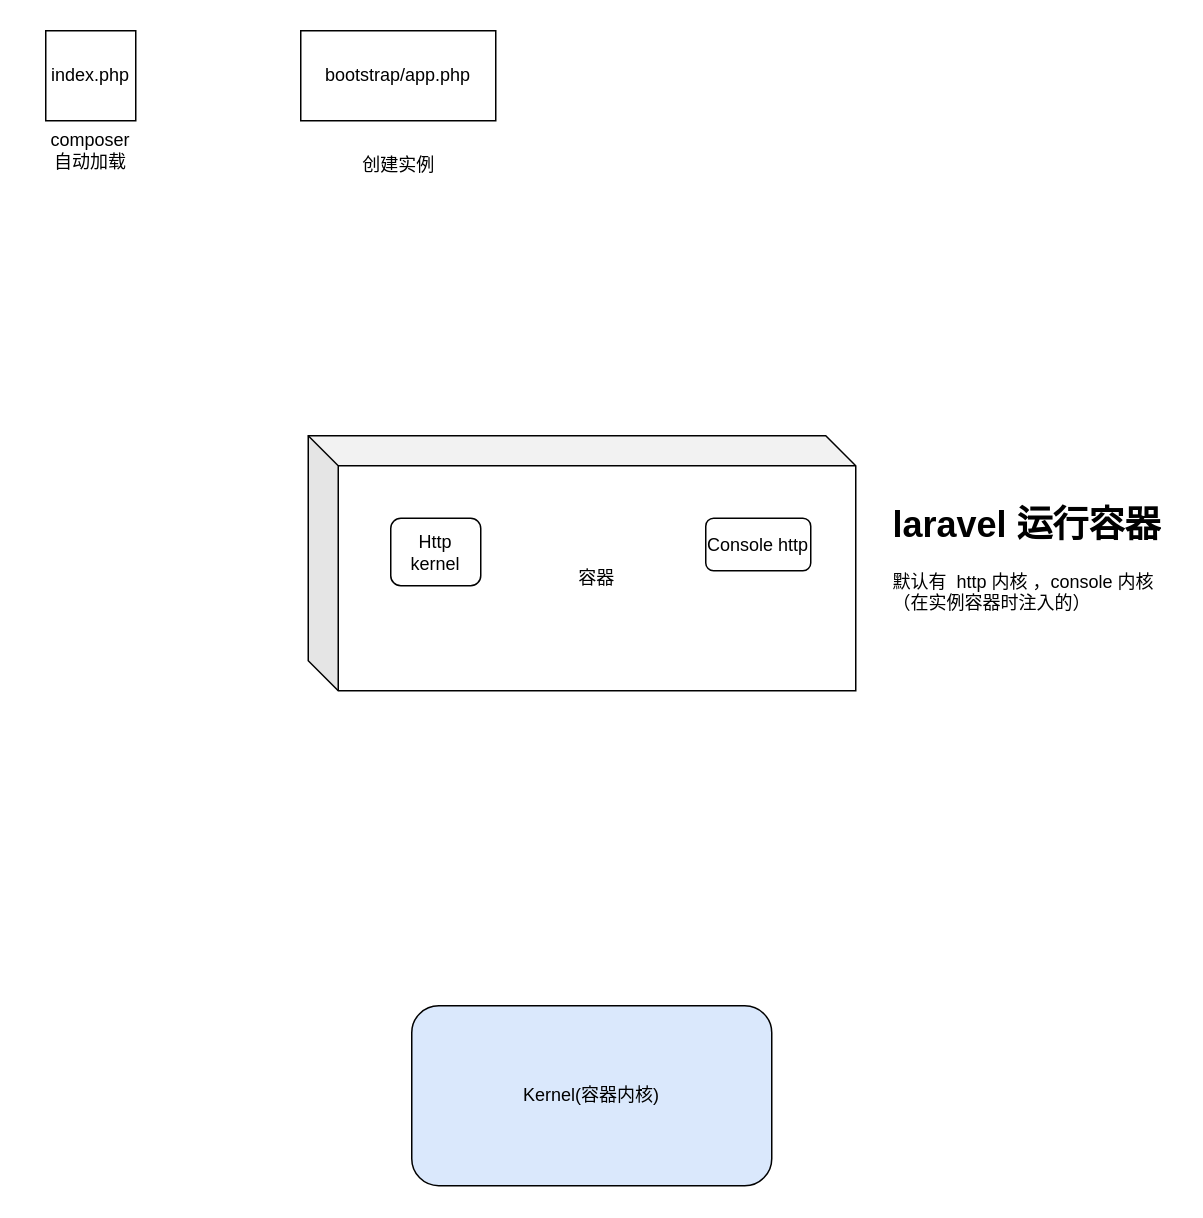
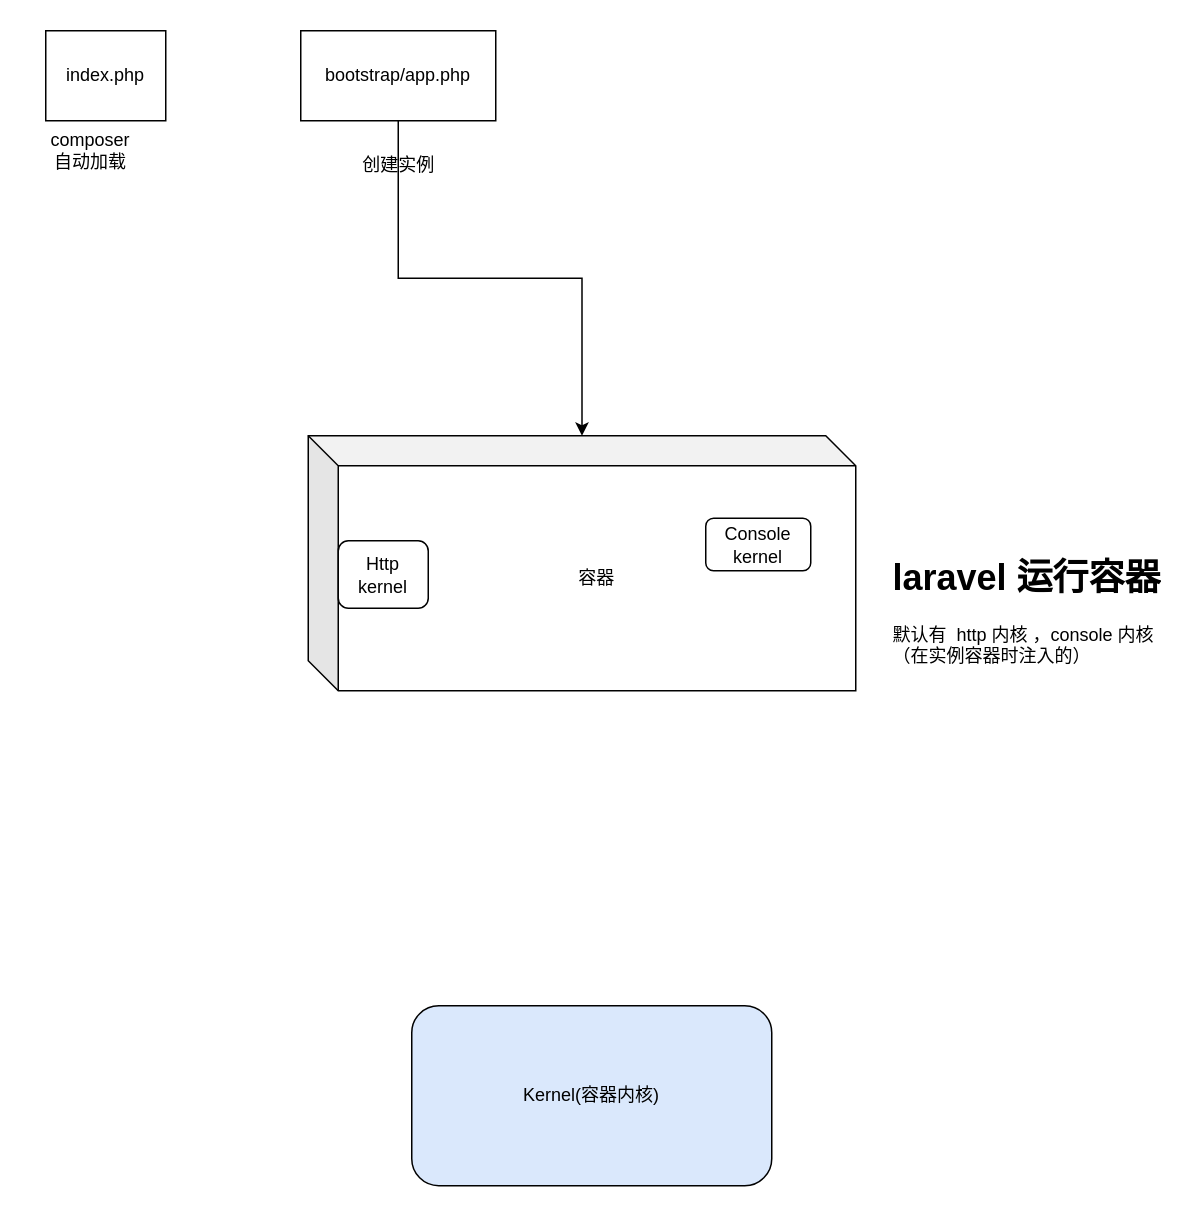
  <mxCell id="0" />
  <mxCell id="1" parent="0" />
- <mxCell id="2" value="index.php" style="whiteSpace=wrap;html=1;aspect=fixed;" vertex="1" parent="1"><mxGeometry x="30" y="20" width="60" height="60" as="geometry" /></mxCell>
+ <mxCell id="2" value="index.php" style="whiteSpace=wrap;html=1;aspect=fixed;" vertex="1" parent="1"><mxGeometry x="30" y="20" width="80" height="60" as="geometry" /></mxCell>
+ <mxCell id="3" style="edgeStyle=orthogonalEdgeStyle;rounded=0;orthogonalLoop=1;jettySize=auto;html=1;" edge="1" parent="1" source="4" target="7"><mxGeometry relative="1" as="geometry" /></mxCell>
  <mxCell id="4" value="bootstrap/app.php" style="whiteSpace=wrap;html=1;" vertex="1" parent="1"><mxGeometry x="200" y="20" width="130" height="60" as="geometry" /></mxCell>
  <mxCell id="5" value="composer&lt;br&gt;自动加载" style="text;html=1;strokeColor=none;fillColor=none;align=center;verticalAlign=middle;whiteSpace=wrap;rounded=0;" vertex="1" parent="1"><mxGeometry x="20" y="90" width="80" height="20" as="geometry" /></mxCell>
  <mxCell id="6" value="创建实例&lt;br&gt;" style="text;html=1;align=center;verticalAlign=middle;resizable=0;points=[];autosize=1;" vertex="1" parent="1"><mxGeometry x="235" y="100" width="60" height="20" as="geometry" /></mxCell>
  <mxCell id="7" value="容器" style="shape=cube;whiteSpace=wrap;html=1;boundedLbl=1;backgroundOutline=1;darkOpacity=0.05;darkOpacity2=0.1;" vertex="1" parent="1"><mxGeometry x="205" y="290" width="365" height="170" as="geometry" /></mxCell>
- <mxCell id="8" value="Http kernel" style="rounded=1;whiteSpace=wrap;html=1;" vertex="1" parent="1"><mxGeometry x="260" y="345" width="60" height="45" as="geometry" /></mxCell>
- <mxCell id="9" value="Console http&lt;br&gt;" style="rounded=1;whiteSpace=wrap;html=1;" vertex="1" parent="1"><mxGeometry x="470" y="345" width="70" height="35" as="geometry" /></mxCell>
- <mxCell id="10" value="&lt;h1&gt;laravel 运行容器&lt;/h1&gt;&lt;div&gt;默认有&amp;nbsp; http 内核 ，console 内核&lt;/div&gt;&lt;div&gt;（在实例容器时注入的）&lt;/div&gt;" style="text;html=1;strokeColor=none;fillColor=none;spacing=5;spacingTop=-20;whiteSpace=wrap;overflow=hidden;rounded=0;" vertex="1" parent="1"><mxGeometry x="590" y="330" width="190" height="120" as="geometry" /></mxCell>
+ <mxCell id="8" value="Http kernel" style="rounded=1;whiteSpace=wrap;html=1;" vertex="1" parent="1"><mxGeometry x="225" y="360" width="60" height="45" as="geometry" /></mxCell>
+ <mxCell id="9" value="Console kernel&lt;br&gt;" style="rounded=1;whiteSpace=wrap;html=1;" vertex="1" parent="1"><mxGeometry x="470" y="345" width="70" height="35" as="geometry" /></mxCell>
+ <mxCell id="10" value="&lt;h1&gt;laravel 运行容器&lt;/h1&gt;&lt;div&gt;默认有&amp;nbsp; http 内核 ，console 内核&lt;/div&gt;&lt;div&gt;（在实例容器时注入的）&lt;/div&gt;" style="text;html=1;strokeColor=none;fillColor=none;spacing=5;spacingTop=-20;whiteSpace=wrap;overflow=hidden;rounded=0;" vertex="1" parent="1"><mxGeometry x="590" y="365" width="190" height="120" as="geometry" /></mxCell>
  <mxCell id="11" value="Kernel(容器内核)" style="rounded=1;whiteSpace=wrap;html=1;fillColor=#dae8fc;" vertex="1" parent="1"><mxGeometry x="274" y="670" width="240" height="120" as="geometry" /></mxCell>
